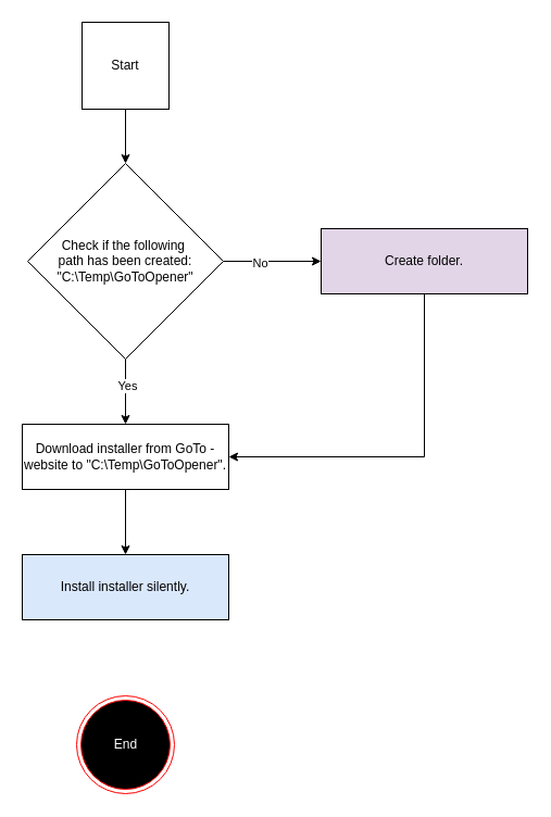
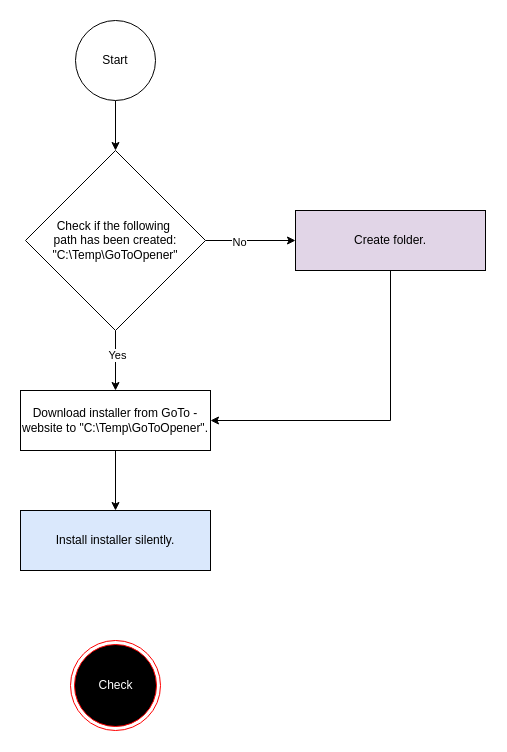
  <mxCell id="0" />
  <mxCell id="1" parent="0" />
  <mxCell id="2" style="edgeStyle=orthogonalEdgeStyle;rounded=0;orthogonalLoop=1;jettySize=auto;html=1;exitX=0.5;exitY=1;exitDx=0;exitDy=0;entryX=0.5;entryY=0;entryDx=0;entryDy=0;" edge="1" parent="1"><mxGeometry relative="1" as="geometry"><mxPoint x="115" y="270" as="sourcePoint" /><mxPoint x="115" y="320" as="targetPoint" /></mxGeometry></mxCell>
  <mxCell id="3" style="edgeStyle=orthogonalEdgeStyle;rounded=0;orthogonalLoop=1;jettySize=auto;html=1;exitX=0.5;exitY=1;exitDx=0;exitDy=0;entryX=0.5;entryY=0;entryDx=0;entryDy=0;" edge="1" parent="1" source="4" target="9"><mxGeometry relative="1" as="geometry" /></mxCell>
- <mxCell id="4" value="Start" style="whiteSpace=wrap;html=1;aspect=fixed;rounded=0;" vertex="1" parent="1"><mxGeometry x="75" y="20" width="80" height="80" as="geometry" /></mxCell>
+ <mxCell id="4" value="Start" style="ellipse;whiteSpace=wrap;html=1;aspect=fixed;" vertex="1" parent="1"><mxGeometry x="75" y="20" width="80" height="80" as="geometry" /></mxCell>
  <mxCell id="5" style="edgeStyle=orthogonalEdgeStyle;rounded=0;orthogonalLoop=1;jettySize=auto;html=1;exitX=0.5;exitY=1;exitDx=0;exitDy=0;entryX=0.5;entryY=0;entryDx=0;entryDy=0;" edge="1" parent="1" source="9" target="11"><mxGeometry relative="1" as="geometry" /></mxCell>
  <mxCell id="6" value="Yes" style="edgeLabel;html=1;align=center;verticalAlign=middle;resizable=0;points=[];" vertex="1" connectable="0" parent="5"><mxGeometry x="-0.2" y="1" relative="1" as="geometry"><mxPoint as="offset" /></mxGeometry></mxCell>
  <mxCell id="7" style="edgeStyle=orthogonalEdgeStyle;rounded=0;orthogonalLoop=1;jettySize=auto;html=1;exitX=1;exitY=0.5;exitDx=0;exitDy=0;entryX=0;entryY=0.5;entryDx=0;entryDy=0;" edge="1" parent="1" source="9" target="13"><mxGeometry relative="1" as="geometry" /></mxCell>
  <mxCell id="8" value="No" style="edgeLabel;html=1;align=center;verticalAlign=middle;resizable=0;points=[];" vertex="1" connectable="0" parent="7"><mxGeometry x="-0.267" y="-1" relative="1" as="geometry"><mxPoint as="offset" /></mxGeometry></mxCell>
  <mxCell id="9" value="Check if the following&amp;nbsp;&lt;div&gt;path has been created:&lt;br&gt;&quot;C:\Temp\GoToOpener&quot;&lt;/div&gt;" style="rhombus;whiteSpace=wrap;html=1;" vertex="1" parent="1"><mxGeometry x="25" y="150" width="180" height="180" as="geometry" /></mxCell>
  <mxCell id="10" style="edgeStyle=orthogonalEdgeStyle;rounded=0;orthogonalLoop=1;jettySize=auto;html=1;exitX=0.5;exitY=1;exitDx=0;exitDy=0;entryX=0.5;entryY=0;entryDx=0;entryDy=0;" edge="1" parent="1" source="11" target="14"><mxGeometry relative="1" as="geometry" /></mxCell>
  <mxCell id="11" value="Download installer from GoTo -website to &quot;C:\Temp\GoToOpener&quot;." style="rounded=0;whiteSpace=wrap;html=1;" vertex="1" parent="1"><mxGeometry x="20" y="390" width="190" height="60" as="geometry" /></mxCell>
  <mxCell id="12" style="edgeStyle=orthogonalEdgeStyle;rounded=0;orthogonalLoop=1;jettySize=auto;html=1;exitX=0.5;exitY=1;exitDx=0;exitDy=0;entryX=1;entryY=0.5;entryDx=0;entryDy=0;" edge="1" parent="1" source="13" target="11"><mxGeometry relative="1" as="geometry" /></mxCell>
  <mxCell id="13" value="Create folder." style="rounded=0;whiteSpace=wrap;html=1;fillColor=#e1d5e7;" vertex="1" parent="1"><mxGeometry x="295" y="210" width="190" height="60" as="geometry" /></mxCell>
  <mxCell id="14" value="Install installer silently." style="rounded=0;whiteSpace=wrap;html=1;fillColor=#dae8fc;" vertex="1" parent="1"><mxGeometry x="20" y="510" width="190" height="60" as="geometry" /></mxCell>
- <mxCell id="15" value="&lt;font color=&quot;#ffffff&quot;&gt;End&lt;/font&gt;" style="ellipse;html=1;shape=endState;fillColor=#000000;strokeColor=#ff0000;" vertex="1" parent="1"><mxGeometry x="70" y="640" width="90" height="90" as="geometry" /></mxCell>
+ <mxCell id="15" value="&lt;font color=&quot;#ffffff&quot;&gt;Check&lt;/font&gt;" style="ellipse;html=1;shape=endState;fillColor=#000000;strokeColor=#ff0000;" vertex="1" parent="1"><mxGeometry x="70" y="640" width="90" height="90" as="geometry" /></mxCell>
